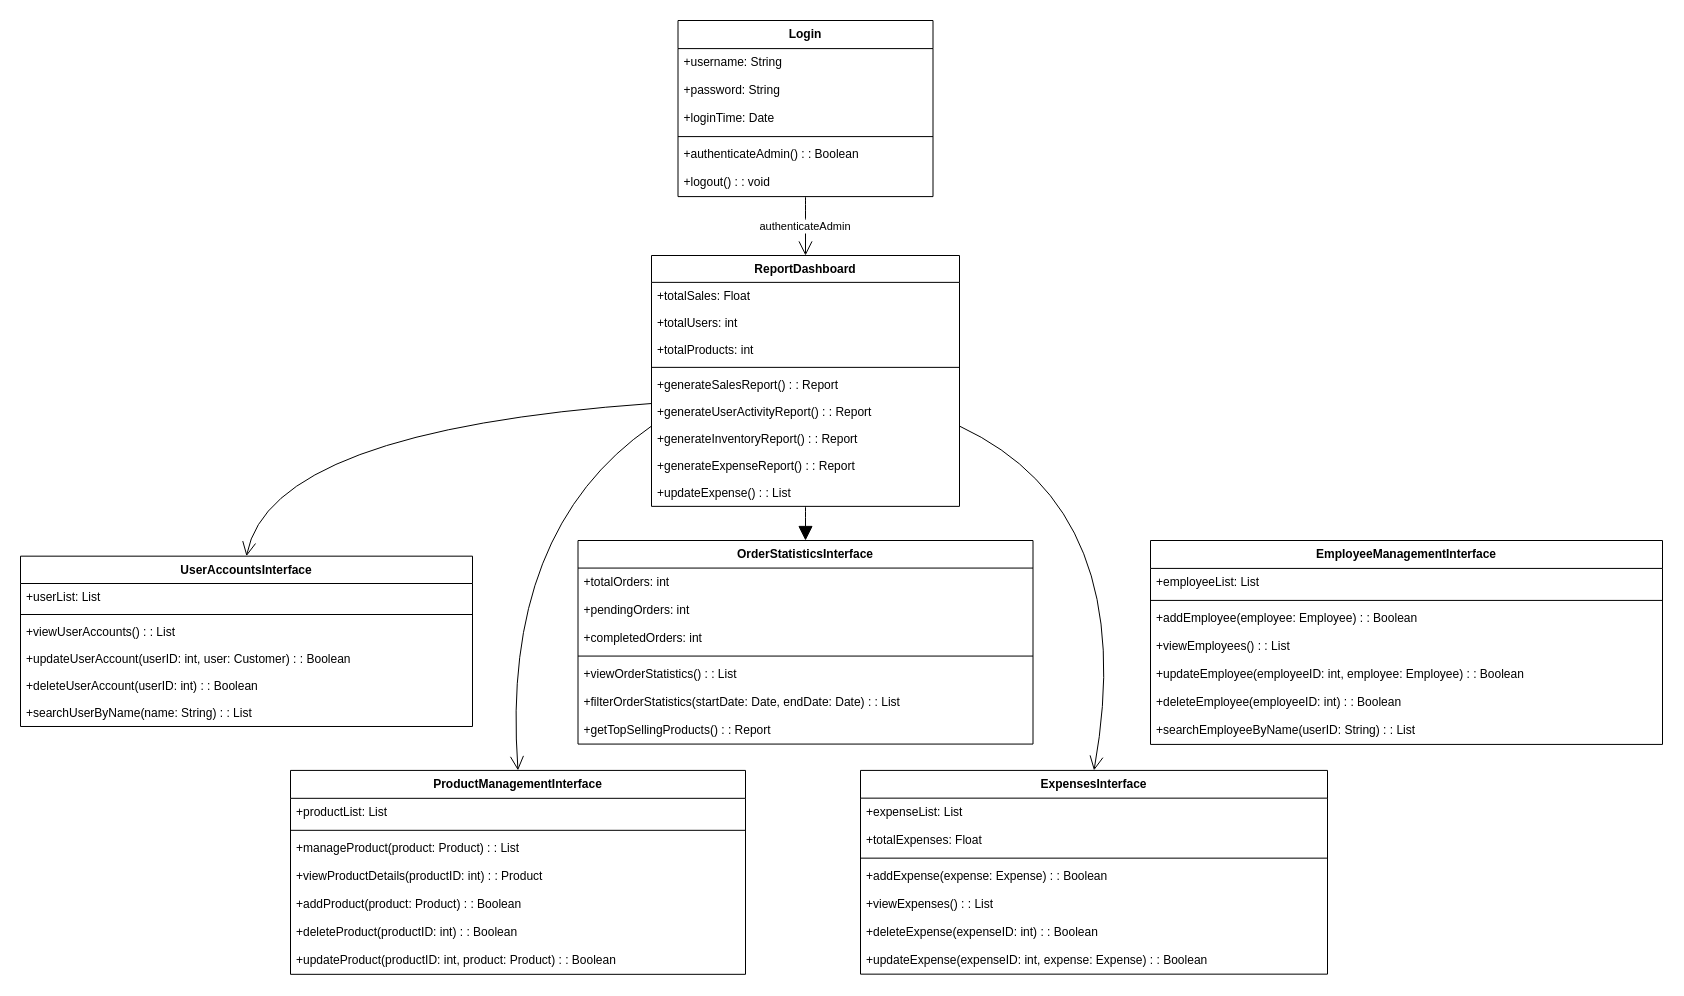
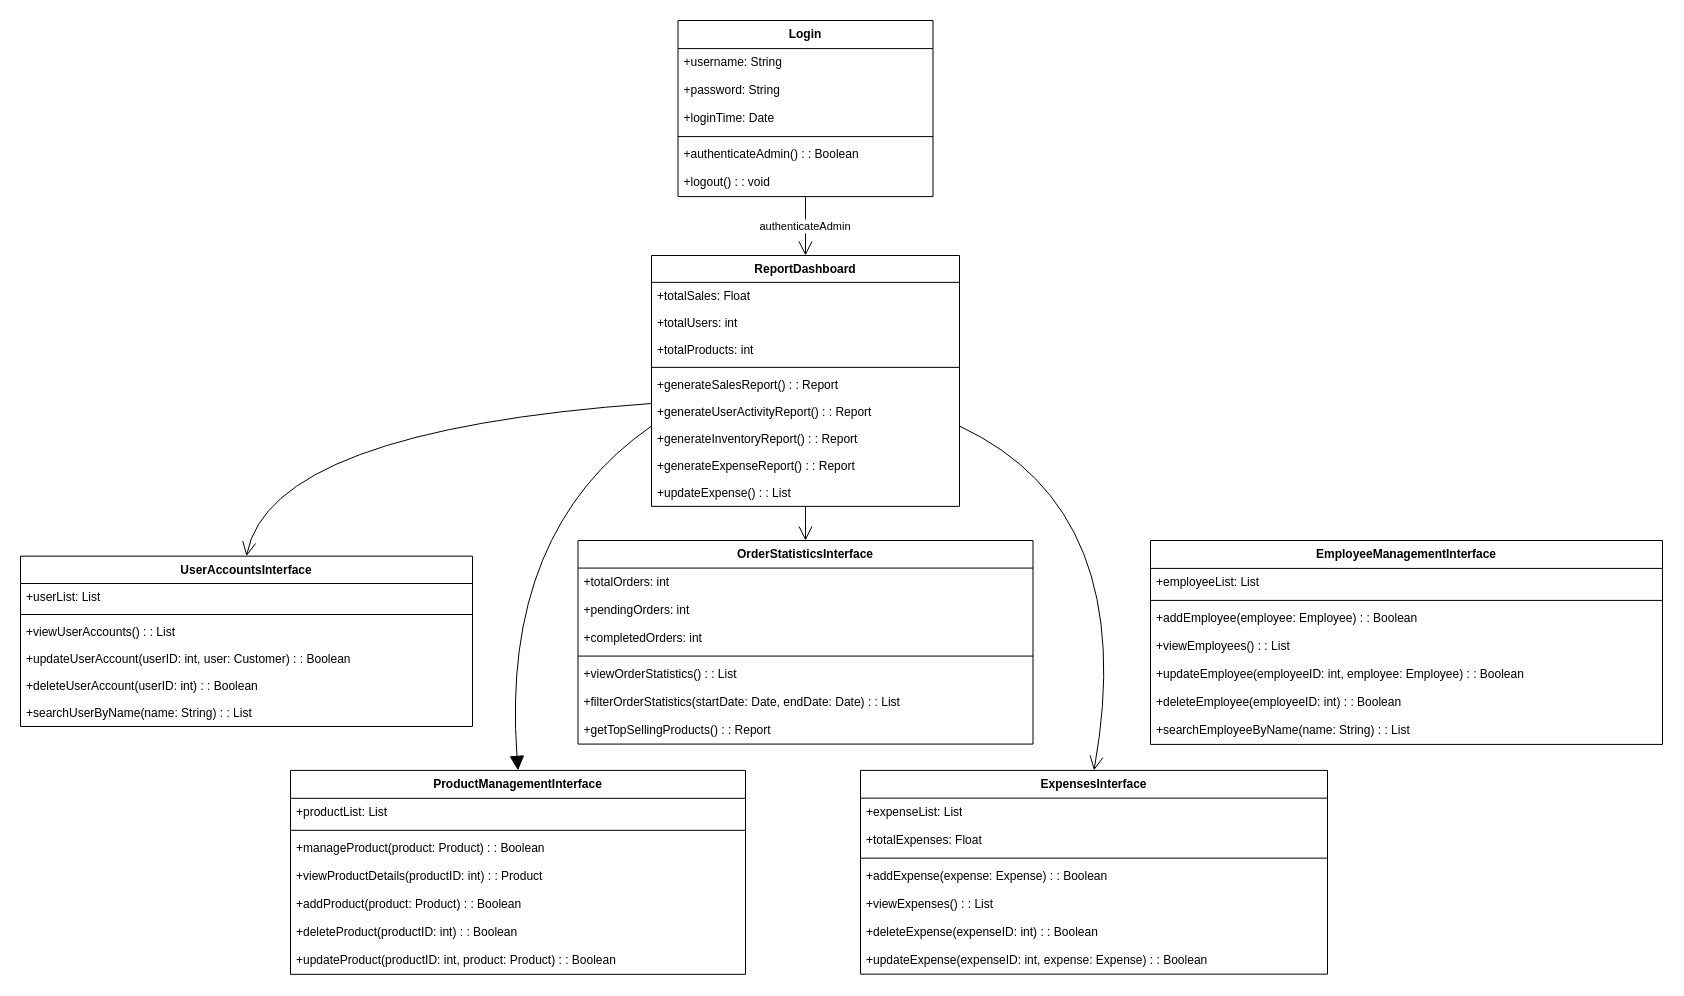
  <mxCell id="0" />
  <mxCell id="1" parent="0" />
  <mxCell id="2" value="Login" style="swimlane;fontStyle=1;align=center;verticalAlign=top;childLayout=stackLayout;horizontal=1;startSize=28.1;horizontalStack=0;resizeParent=1;resizeParentMax=0;resizeLast=0;collapsible=0;marginBottom=0;" parent="1" vertex="1"><mxGeometry x="677.5" y="20" width="255" height="176.1" as="geometry" /></mxCell>
  <mxCell id="3" value="+username: String" style="text;strokeColor=none;fillColor=none;align=left;verticalAlign=top;spacingLeft=4;spacingRight=4;overflow=hidden;rotatable=0;points=[[0,0.5],[1,0.5]];portConstraint=eastwest;" parent="2" vertex="1"><mxGeometry y="28.1" width="255" height="28" as="geometry" /></mxCell>
  <mxCell id="4" value="+password: String" style="text;strokeColor=none;fillColor=none;align=left;verticalAlign=top;spacingLeft=4;spacingRight=4;overflow=hidden;rotatable=0;points=[[0,0.5],[1,0.5]];portConstraint=eastwest;" parent="2" vertex="1"><mxGeometry y="56.1" width="255" height="28" as="geometry" /></mxCell>
  <mxCell id="5" value="+loginTime: Date" style="text;strokeColor=none;fillColor=none;align=left;verticalAlign=top;spacingLeft=4;spacingRight=4;overflow=hidden;rotatable=0;points=[[0,0.5],[1,0.5]];portConstraint=eastwest;" parent="2" vertex="1"><mxGeometry y="84.1" width="255" height="28" as="geometry" /></mxCell>
  <mxCell id="6" style="line;strokeWidth=1;fillColor=none;align=left;verticalAlign=middle;spacingTop=-1;spacingLeft=3;spacingRight=3;rotatable=0;labelPosition=right;points=[];portConstraint=eastwest;strokeColor=inherit;" parent="2" vertex="1"><mxGeometry y="112.1" width="255" height="8" as="geometry" /></mxCell>
  <mxCell id="7" value="+authenticateAdmin() : : Boolean" style="text;strokeColor=none;fillColor=none;align=left;verticalAlign=top;spacingLeft=4;spacingRight=4;overflow=hidden;rotatable=0;points=[[0,0.5],[1,0.5]];portConstraint=eastwest;" parent="2" vertex="1"><mxGeometry y="120.1" width="255" height="28" as="geometry" /></mxCell>
  <mxCell id="8" value="+logout() : : void" style="text;strokeColor=none;fillColor=none;align=left;verticalAlign=top;spacingLeft=4;spacingRight=4;overflow=hidden;rotatable=0;points=[[0,0.5],[1,0.5]];portConstraint=eastwest;" parent="2" vertex="1"><mxGeometry y="148.1" width="255" height="28" as="geometry" /></mxCell>
  <mxCell id="9" value="ReportDashboard" style="swimlane;fontStyle=1;align=center;verticalAlign=top;childLayout=stackLayout;horizontal=1;startSize=26.867;horizontalStack=0;resizeParent=1;resizeParentMax=0;resizeLast=0;collapsible=0;marginBottom=0;" parent="1" vertex="1"><mxGeometry x="651" y="255" width="308" height="250.867" as="geometry" /></mxCell>
  <mxCell id="10" value="+totalSales: Float" style="text;strokeColor=none;fillColor=none;align=left;verticalAlign=top;spacingLeft=4;spacingRight=4;overflow=hidden;rotatable=0;points=[[0,0.5],[1,0.5]];portConstraint=eastwest;" parent="9" vertex="1"><mxGeometry y="26.867" width="308" height="27" as="geometry" /></mxCell>
  <mxCell id="11" value="+totalUsers: int" style="text;strokeColor=none;fillColor=none;align=left;verticalAlign=top;spacingLeft=4;spacingRight=4;overflow=hidden;rotatable=0;points=[[0,0.5],[1,0.5]];portConstraint=eastwest;" parent="9" vertex="1"><mxGeometry y="53.867" width="308" height="27" as="geometry" /></mxCell>
  <mxCell id="12" value="+totalProducts: int" style="text;strokeColor=none;fillColor=none;align=left;verticalAlign=top;spacingLeft=4;spacingRight=4;overflow=hidden;rotatable=0;points=[[0,0.5],[1,0.5]];portConstraint=eastwest;" parent="9" vertex="1"><mxGeometry y="80.867" width="308" height="27" as="geometry" /></mxCell>
  <mxCell id="13" style="line;strokeWidth=1;fillColor=none;align=left;verticalAlign=middle;spacingTop=-1;spacingLeft=3;spacingRight=3;rotatable=0;labelPosition=right;points=[];portConstraint=eastwest;strokeColor=inherit;" parent="9" vertex="1"><mxGeometry y="107.867" width="308" height="8" as="geometry" /></mxCell>
  <mxCell id="14" value="+generateSalesReport() : : Report" style="text;strokeColor=none;fillColor=none;align=left;verticalAlign=top;spacingLeft=4;spacingRight=4;overflow=hidden;rotatable=0;points=[[0,0.5],[1,0.5]];portConstraint=eastwest;" parent="9" vertex="1"><mxGeometry y="115.867" width="308" height="27" as="geometry" /></mxCell>
  <mxCell id="15" value="+generateUserActivityReport() : : Report" style="text;strokeColor=none;fillColor=none;align=left;verticalAlign=top;spacingLeft=4;spacingRight=4;overflow=hidden;rotatable=0;points=[[0,0.5],[1,0.5]];portConstraint=eastwest;" parent="9" vertex="1"><mxGeometry y="142.867" width="308" height="27" as="geometry" /></mxCell>
  <mxCell id="16" value="+generateInventoryReport() : : Report" style="text;strokeColor=none;fillColor=none;align=left;verticalAlign=top;spacingLeft=4;spacingRight=4;overflow=hidden;rotatable=0;points=[[0,0.5],[1,0.5]];portConstraint=eastwest;" parent="9" vertex="1"><mxGeometry y="169.867" width="308" height="27" as="geometry" /></mxCell>
  <mxCell id="17" value="+generateExpenseReport() : : Report" style="text;strokeColor=none;fillColor=none;align=left;verticalAlign=top;spacingLeft=4;spacingRight=4;overflow=hidden;rotatable=0;points=[[0,0.5],[1,0.5]];portConstraint=eastwest;" parent="9" vertex="1"><mxGeometry y="196.867" width="308" height="27" as="geometry" /></mxCell>
  <mxCell id="18" value="+updateExpense() : : List" style="text;strokeColor=none;fillColor=none;align=left;verticalAlign=top;spacingLeft=4;spacingRight=4;overflow=hidden;rotatable=0;points=[[0,0.5],[1,0.5]];portConstraint=eastwest;" parent="9" vertex="1"><mxGeometry y="223.867" width="308" height="27" as="geometry" /></mxCell>
  <mxCell id="19" value="UserAccountsInterface" style="swimlane;fontStyle=1;align=center;verticalAlign=top;childLayout=stackLayout;horizontal=1;startSize=27.325;horizontalStack=0;resizeParent=1;resizeParentMax=0;resizeLast=0;collapsible=0;marginBottom=0;" parent="1" vertex="1"><mxGeometry x="20" y="555.67" width="452" height="170.325" as="geometry" /></mxCell>
  <mxCell id="20" value="+userList: List" style="text;strokeColor=none;fillColor=none;align=left;verticalAlign=top;spacingLeft=4;spacingRight=4;overflow=hidden;rotatable=0;points=[[0,0.5],[1,0.5]];portConstraint=eastwest;" parent="19" vertex="1"><mxGeometry y="27.325" width="452" height="27" as="geometry" /></mxCell>
  <mxCell id="21" style="line;strokeWidth=1;fillColor=none;align=left;verticalAlign=middle;spacingTop=-1;spacingLeft=3;spacingRight=3;rotatable=0;labelPosition=right;points=[];portConstraint=eastwest;strokeColor=inherit;" parent="19" vertex="1"><mxGeometry y="54.325" width="452" height="8" as="geometry" /></mxCell>
  <mxCell id="22" value="+viewUserAccounts() : : List" style="text;strokeColor=none;fillColor=none;align=left;verticalAlign=top;spacingLeft=4;spacingRight=4;overflow=hidden;rotatable=0;points=[[0,0.5],[1,0.5]];portConstraint=eastwest;" parent="19" vertex="1"><mxGeometry y="62.325" width="452" height="27" as="geometry" /></mxCell>
  <mxCell id="23" value="+updateUserAccount(userID: int, user: Customer) : : Boolean" style="text;strokeColor=none;fillColor=none;align=left;verticalAlign=top;spacingLeft=4;spacingRight=4;overflow=hidden;rotatable=0;points=[[0,0.5],[1,0.5]];portConstraint=eastwest;" parent="19" vertex="1"><mxGeometry y="89.325" width="452" height="27" as="geometry" /></mxCell>
  <mxCell id="24" value="+deleteUserAccount(userID: int) : : Boolean" style="text;strokeColor=none;fillColor=none;align=left;verticalAlign=top;spacingLeft=4;spacingRight=4;overflow=hidden;rotatable=0;points=[[0,0.5],[1,0.5]];portConstraint=eastwest;" parent="19" vertex="1"><mxGeometry y="116.325" width="452" height="27" as="geometry" /></mxCell>
  <mxCell id="25" value="+searchUserByName(name: String) : : List" style="text;strokeColor=none;fillColor=none;align=left;verticalAlign=top;spacingLeft=4;spacingRight=4;overflow=hidden;rotatable=0;points=[[0,0.5],[1,0.5]];portConstraint=eastwest;" parent="19" vertex="1"><mxGeometry y="143.325" width="452" height="27" as="geometry" /></mxCell>
  <mxCell id="26" value="ProductManagementInterface" style="swimlane;fontStyle=1;align=center;verticalAlign=top;childLayout=stackLayout;horizontal=1;startSize=27.914;horizontalStack=0;resizeParent=1;resizeParentMax=0;resizeLast=0;collapsible=0;marginBottom=0;" parent="1" vertex="1"><mxGeometry x="290" y="769.91" width="455" height="203.914" as="geometry" /></mxCell>
  <mxCell id="27" value="+productList: List" style="text;strokeColor=none;fillColor=none;align=left;verticalAlign=top;spacingLeft=4;spacingRight=4;overflow=hidden;rotatable=0;points=[[0,0.5],[1,0.5]];portConstraint=eastwest;" parent="26" vertex="1"><mxGeometry y="27.914" width="455" height="28" as="geometry" /></mxCell>
  <mxCell id="28" style="line;strokeWidth=1;fillColor=none;align=left;verticalAlign=middle;spacingTop=-1;spacingLeft=3;spacingRight=3;rotatable=0;labelPosition=right;points=[];portConstraint=eastwest;strokeColor=inherit;" parent="26" vertex="1"><mxGeometry y="55.914" width="455" height="8" as="geometry" /></mxCell>
- <mxCell id="29" value="+manageProduct(product: Product) : : List" style="text;strokeColor=none;fillColor=none;align=left;verticalAlign=top;spacingLeft=4;spacingRight=4;overflow=hidden;rotatable=0;points=[[0,0.5],[1,0.5]];portConstraint=eastwest;" parent="26" vertex="1"><mxGeometry y="63.914" width="455" height="28" as="geometry" /></mxCell>
+ <mxCell id="29" value="+manageProduct(product: Product) : : Boolean" style="text;strokeColor=none;fillColor=none;align=left;verticalAlign=top;spacingLeft=4;spacingRight=4;overflow=hidden;rotatable=0;points=[[0,0.5],[1,0.5]];portConstraint=eastwest;" parent="26" vertex="1"><mxGeometry y="63.914" width="455" height="28" as="geometry" /></mxCell>
  <mxCell id="30" value="+viewProductDetails(productID: int) : : Product" style="text;strokeColor=none;fillColor=none;align=left;verticalAlign=top;spacingLeft=4;spacingRight=4;overflow=hidden;rotatable=0;points=[[0,0.5],[1,0.5]];portConstraint=eastwest;" parent="26" vertex="1"><mxGeometry y="91.914" width="455" height="28" as="geometry" /></mxCell>
  <mxCell id="31" value="+addProduct(product: Product) : : Boolean" style="text;strokeColor=none;fillColor=none;align=left;verticalAlign=top;spacingLeft=4;spacingRight=4;overflow=hidden;rotatable=0;points=[[0,0.5],[1,0.5]];portConstraint=eastwest;" parent="26" vertex="1"><mxGeometry y="119.914" width="455" height="28" as="geometry" /></mxCell>
  <mxCell id="32" value="+deleteProduct(productID: int) : : Boolean" style="text;strokeColor=none;fillColor=none;align=left;verticalAlign=top;spacingLeft=4;spacingRight=4;overflow=hidden;rotatable=0;points=[[0,0.5],[1,0.5]];portConstraint=eastwest;" parent="26" vertex="1"><mxGeometry y="147.914" width="455" height="28" as="geometry" /></mxCell>
  <mxCell id="33" value="+updateProduct(productID: int, product: Product) : : Boolean" style="text;strokeColor=none;fillColor=none;align=left;verticalAlign=top;spacingLeft=4;spacingRight=4;overflow=hidden;rotatable=0;points=[[0,0.5],[1,0.5]];portConstraint=eastwest;" parent="26" vertex="1"><mxGeometry y="175.914" width="455" height="28" as="geometry" /></mxCell>
  <mxCell id="34" value="OrderStatisticsInterface" style="swimlane;fontStyle=1;align=center;verticalAlign=top;childLayout=stackLayout;horizontal=1;startSize=27.571;horizontalStack=0;resizeParent=1;resizeParentMax=0;resizeLast=0;collapsible=0;marginBottom=0;" parent="1" vertex="1"><mxGeometry x="577.5" y="540" width="455" height="203.571" as="geometry" /></mxCell>
  <mxCell id="35" value="+totalOrders: int" style="text;strokeColor=none;fillColor=none;align=left;verticalAlign=top;spacingLeft=4;spacingRight=4;overflow=hidden;rotatable=0;points=[[0,0.5],[1,0.5]];portConstraint=eastwest;" parent="34" vertex="1"><mxGeometry y="27.571" width="455" height="28" as="geometry" /></mxCell>
  <mxCell id="36" value="+pendingOrders: int" style="text;strokeColor=none;fillColor=none;align=left;verticalAlign=top;spacingLeft=4;spacingRight=4;overflow=hidden;rotatable=0;points=[[0,0.5],[1,0.5]];portConstraint=eastwest;" parent="34" vertex="1"><mxGeometry y="55.571" width="455" height="28" as="geometry" /></mxCell>
  <mxCell id="37" value="+completedOrders: int" style="text;strokeColor=none;fillColor=none;align=left;verticalAlign=top;spacingLeft=4;spacingRight=4;overflow=hidden;rotatable=0;points=[[0,0.5],[1,0.5]];portConstraint=eastwest;" parent="34" vertex="1"><mxGeometry y="83.571" width="455" height="28" as="geometry" /></mxCell>
  <mxCell id="38" style="line;strokeWidth=1;fillColor=none;align=left;verticalAlign=middle;spacingTop=-1;spacingLeft=3;spacingRight=3;rotatable=0;labelPosition=right;points=[];portConstraint=eastwest;strokeColor=inherit;" parent="34" vertex="1"><mxGeometry y="111.571" width="455" height="8" as="geometry" /></mxCell>
  <mxCell id="39" value="+viewOrderStatistics() : : List" style="text;strokeColor=none;fillColor=none;align=left;verticalAlign=top;spacingLeft=4;spacingRight=4;overflow=hidden;rotatable=0;points=[[0,0.5],[1,0.5]];portConstraint=eastwest;" parent="34" vertex="1"><mxGeometry y="119.571" width="455" height="28" as="geometry" /></mxCell>
  <mxCell id="40" value="+filterOrderStatistics(startDate: Date, endDate: Date) : : List" style="text;strokeColor=none;fillColor=none;align=left;verticalAlign=top;spacingLeft=4;spacingRight=4;overflow=hidden;rotatable=0;points=[[0,0.5],[1,0.5]];portConstraint=eastwest;" parent="34" vertex="1"><mxGeometry y="147.571" width="455" height="28" as="geometry" /></mxCell>
  <mxCell id="41" value="+getTopSellingProducts() : : Report" style="text;strokeColor=none;fillColor=none;align=left;verticalAlign=top;spacingLeft=4;spacingRight=4;overflow=hidden;rotatable=0;points=[[0,0.5],[1,0.5]];portConstraint=eastwest;" parent="34" vertex="1"><mxGeometry y="175.571" width="455" height="28" as="geometry" /></mxCell>
  <mxCell id="42" value="ExpensesInterface" style="swimlane;fontStyle=1;align=center;verticalAlign=top;childLayout=stackLayout;horizontal=1;startSize=27.743;horizontalStack=0;resizeParent=1;resizeParentMax=0;resizeLast=0;collapsible=0;marginBottom=0;" parent="1" vertex="1"><mxGeometry x="860" y="769.91" width="467" height="203.743" as="geometry" /></mxCell>
  <mxCell id="43" value="+expenseList: List" style="text;strokeColor=none;fillColor=none;align=left;verticalAlign=top;spacingLeft=4;spacingRight=4;overflow=hidden;rotatable=0;points=[[0,0.5],[1,0.5]];portConstraint=eastwest;" parent="42" vertex="1"><mxGeometry y="27.743" width="467" height="28" as="geometry" /></mxCell>
  <mxCell id="44" value="+totalExpenses: Float" style="text;strokeColor=none;fillColor=none;align=left;verticalAlign=top;spacingLeft=4;spacingRight=4;overflow=hidden;rotatable=0;points=[[0,0.5],[1,0.5]];portConstraint=eastwest;" parent="42" vertex="1"><mxGeometry y="55.743" width="467" height="28" as="geometry" /></mxCell>
  <mxCell id="45" style="line;strokeWidth=1;fillColor=none;align=left;verticalAlign=middle;spacingTop=-1;spacingLeft=3;spacingRight=3;rotatable=0;labelPosition=right;points=[];portConstraint=eastwest;strokeColor=inherit;" parent="42" vertex="1"><mxGeometry y="83.743" width="467" height="8" as="geometry" /></mxCell>
  <mxCell id="46" value="+addExpense(expense: Expense) : : Boolean" style="text;strokeColor=none;fillColor=none;align=left;verticalAlign=top;spacingLeft=4;spacingRight=4;overflow=hidden;rotatable=0;points=[[0,0.5],[1,0.5]];portConstraint=eastwest;" parent="42" vertex="1"><mxGeometry y="91.743" width="467" height="28" as="geometry" /></mxCell>
  <mxCell id="47" value="+viewExpenses() : : List" style="text;strokeColor=none;fillColor=none;align=left;verticalAlign=top;spacingLeft=4;spacingRight=4;overflow=hidden;rotatable=0;points=[[0,0.5],[1,0.5]];portConstraint=eastwest;" parent="42" vertex="1"><mxGeometry y="119.743" width="467" height="28" as="geometry" /></mxCell>
  <mxCell id="48" value="+deleteExpense(expenseID: int) : : Boolean" style="text;strokeColor=none;fillColor=none;align=left;verticalAlign=top;spacingLeft=4;spacingRight=4;overflow=hidden;rotatable=0;points=[[0,0.5],[1,0.5]];portConstraint=eastwest;" parent="42" vertex="1"><mxGeometry y="147.743" width="467" height="28" as="geometry" /></mxCell>
  <mxCell id="49" value="+updateExpense(expenseID: int, expense: Expense) : : Boolean" style="text;strokeColor=none;fillColor=none;align=left;verticalAlign=top;spacingLeft=4;spacingRight=4;overflow=hidden;rotatable=0;points=[[0,0.5],[1,0.5]];portConstraint=eastwest;" parent="42" vertex="1"><mxGeometry y="175.743" width="467" height="28" as="geometry" /></mxCell>
  <mxCell id="50" value="EmployeeManagementInterface" style="swimlane;fontStyle=1;align=center;verticalAlign=top;childLayout=stackLayout;horizontal=1;startSize=27.914;horizontalStack=0;resizeParent=1;resizeParentMax=0;resizeLast=0;collapsible=0;marginBottom=0;" parent="1" vertex="1"><mxGeometry x="1150" y="540" width="512" height="203.914" as="geometry" /></mxCell>
  <mxCell id="51" value="+employeeList: List" style="text;strokeColor=none;fillColor=none;align=left;verticalAlign=top;spacingLeft=4;spacingRight=4;overflow=hidden;rotatable=0;points=[[0,0.5],[1,0.5]];portConstraint=eastwest;" parent="50" vertex="1"><mxGeometry y="27.914" width="512" height="28" as="geometry" /></mxCell>
  <mxCell id="52" style="line;strokeWidth=1;fillColor=none;align=left;verticalAlign=middle;spacingTop=-1;spacingLeft=3;spacingRight=3;rotatable=0;labelPosition=right;points=[];portConstraint=eastwest;strokeColor=inherit;" parent="50" vertex="1"><mxGeometry y="55.914" width="512" height="8" as="geometry" /></mxCell>
  <mxCell id="53" value="+addEmployee(employee: Employee) : : Boolean" style="text;strokeColor=none;fillColor=none;align=left;verticalAlign=top;spacingLeft=4;spacingRight=4;overflow=hidden;rotatable=0;points=[[0,0.5],[1,0.5]];portConstraint=eastwest;" parent="50" vertex="1"><mxGeometry y="63.914" width="512" height="28" as="geometry" /></mxCell>
  <mxCell id="54" value="+viewEmployees() : : List" style="text;strokeColor=none;fillColor=none;align=left;verticalAlign=top;spacingLeft=4;spacingRight=4;overflow=hidden;rotatable=0;points=[[0,0.5],[1,0.5]];portConstraint=eastwest;" parent="50" vertex="1"><mxGeometry y="91.914" width="512" height="28" as="geometry" /></mxCell>
  <mxCell id="55" value="+updateEmployee(employeeID: int, employee: Employee) : : Boolean" style="text;strokeColor=none;fillColor=none;align=left;verticalAlign=top;spacingLeft=4;spacingRight=4;overflow=hidden;rotatable=0;points=[[0,0.5],[1,0.5]];portConstraint=eastwest;" parent="50" vertex="1"><mxGeometry y="119.914" width="512" height="28" as="geometry" /></mxCell>
  <mxCell id="56" value="+deleteEmployee(employeeID: int) : : Boolean" style="text;strokeColor=none;fillColor=none;align=left;verticalAlign=top;spacingLeft=4;spacingRight=4;overflow=hidden;rotatable=0;points=[[0,0.5],[1,0.5]];portConstraint=eastwest;" parent="50" vertex="1"><mxGeometry y="147.914" width="512" height="28" as="geometry" /></mxCell>
- <mxCell id="57" value="+searchEmployeeByName(userID: String) : : List" style="text;strokeColor=none;fillColor=none;align=left;verticalAlign=top;spacingLeft=4;spacingRight=4;overflow=hidden;rotatable=0;points=[[0,0.5],[1,0.5]];portConstraint=eastwest;" parent="50" vertex="1"><mxGeometry y="175.914" width="512" height="28" as="geometry" /></mxCell>
+ <mxCell id="57" value="+searchEmployeeByName(name: String) : : List" style="text;strokeColor=none;fillColor=none;align=left;verticalAlign=top;spacingLeft=4;spacingRight=4;overflow=hidden;rotatable=0;points=[[0,0.5],[1,0.5]];portConstraint=eastwest;" parent="50" vertex="1"><mxGeometry y="175.914" width="512" height="28" as="geometry" /></mxCell>
  <mxCell id="58" value="authenticateAdmin" style="curved=1;startArrow=none;endArrow=open;endSize=12;exitX=0.5;exitY=1;entryX=0.5;entryY=0;rounded=0;" parent="1" source="2" target="9" edge="1"><mxGeometry relative="1" as="geometry"><Array as="points" /></mxGeometry></mxCell>
  <mxCell id="59" value="" style="curved=1;startArrow=none;endArrow=open;endSize=12;exitX=0;exitY=0.59;entryX=0.5;entryY=0;rounded=0;" parent="1" source="9" target="19" edge="1"><mxGeometry relative="1" as="geometry"><Array as="points"><mxPoint x="270" y="430" /></Array></mxGeometry></mxCell>
- <mxCell id="60" value="" style="curved=1;startArrow=none;endArrow=open;endSize=12;exitX=0;exitY=0.68;entryX=0.5;entryY=0;rounded=0;" parent="1" source="9" target="26" edge="1"><mxGeometry relative="1" as="geometry"><Array as="points"><mxPoint x="500" y="530" /></Array></mxGeometry></mxCell>
- <mxCell id="61" value="" style="curved=1;startArrow=none;endArrow=block;endSize=12;exitX=0.5;exitY=1;entryX=0.5;entryY=0;rounded=0;" parent="1" source="9" target="34" edge="1"><mxGeometry relative="1" as="geometry"><Array as="points" /></mxGeometry></mxCell>
+ <mxCell id="60" value="" style="curved=1;startArrow=none;endArrow=block;endSize=12;exitX=0;exitY=0.68;entryX=0.5;entryY=0;rounded=0;" parent="1" source="9" target="26" edge="1"><mxGeometry relative="1" as="geometry"><Array as="points"><mxPoint x="500" y="530" /></Array></mxGeometry></mxCell>
+ <mxCell id="61" value="" style="curved=1;startArrow=none;endArrow=open;endSize=12;exitX=0.5;exitY=1;entryX=0.5;entryY=0;rounded=0;" parent="1" source="9" target="34" edge="1"><mxGeometry relative="1" as="geometry"><Array as="points" /></mxGeometry></mxCell>
  <mxCell id="62" value="" style="curved=1;startArrow=none;endArrow=open;endSize=12;exitX=1;exitY=0.68;entryX=0.5;entryY=0;rounded=0;" parent="1" source="9" target="42" edge="1"><mxGeometry relative="1" as="geometry"><Array as="points"><mxPoint x="1140" y="510" /></Array></mxGeometry></mxCell>
